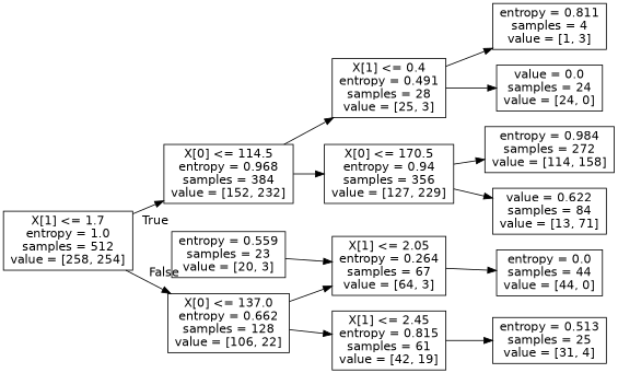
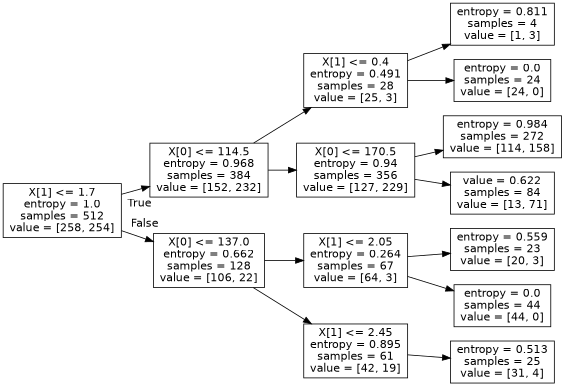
  digraph {
    rankdir=LR
    node [fontname=helvetica shape=box]
    edge [fontname=helvetica]
    n1 [label="X[1] <= 1.7\nentropy = 1.0\nsamples = 512\nvalue = [258, 254]"]
    n2 [label="X[0] <= 114.5\nentropy = 0.968\nsamples = 384\nvalue = [152, 232]"]
    n3 [label="X[0] <= 137.0\nentropy = 0.662\nsamples = 128\nvalue = [106, 22]"]
    n4 [label="X[1] <= 0.4\nentropy = 0.491\nsamples = 28\nvalue = [25, 3]"]
    n5 [label="X[0] <= 170.5\nentropy = 0.94\nsamples = 356\nvalue = [127, 229]"]
    n6 [label="X[1] <= 2.05\nentropy = 0.264\nsamples = 67\nvalue = [64, 3]"]
-   n7 [label="X[1] <= 2.45\nentropy = 0.815\nsamples = 61\nvalue = [42, 19]"]
+   n7 [label="X[1] <= 2.45\nentropy = 0.895\nsamples = 61\nvalue = [42, 19]"]
    n8 [label="entropy = 0.811\nsamples = 4\nvalue = [1, 3]"]
-   n9 [label="value = 0.0\nsamples = 24\nvalue = [24, 0]"]
+   n9 [label="entropy = 0.0\nsamples = 24\nvalue = [24, 0]"]
    n10 [label="entropy = 0.984\nsamples = 272\nvalue = [114, 158]"]
    n11 [label="value = 0.622\nsamples = 84\nvalue = [13, 71]"]
    n12 [label="entropy = 0.559\nsamples = 23\nvalue = [20, 3]"]
    n13 [label="entropy = 0.0\nsamples = 44\nvalue = [44, 0]"]
    n14 [label="entropy = 0.513\nsamples = 25\nvalue = [31, 4]"]
    n1 -> n2 [headlabel=True labelangle=45 labeldistance=2.5]
    n1 -> n3 [headlabel=False labelangle=-45 labeldistance=2.5]
    n2 -> n4
    n2 -> n5
    n3 -> n6
    n3 -> n7
    n4 -> n8
    n4 -> n9
    n5 -> n10
    n5 -> n11
-   n12 -> n6
+   n6 -> n12
    n6 -> n13
    n7 -> n14
  }
